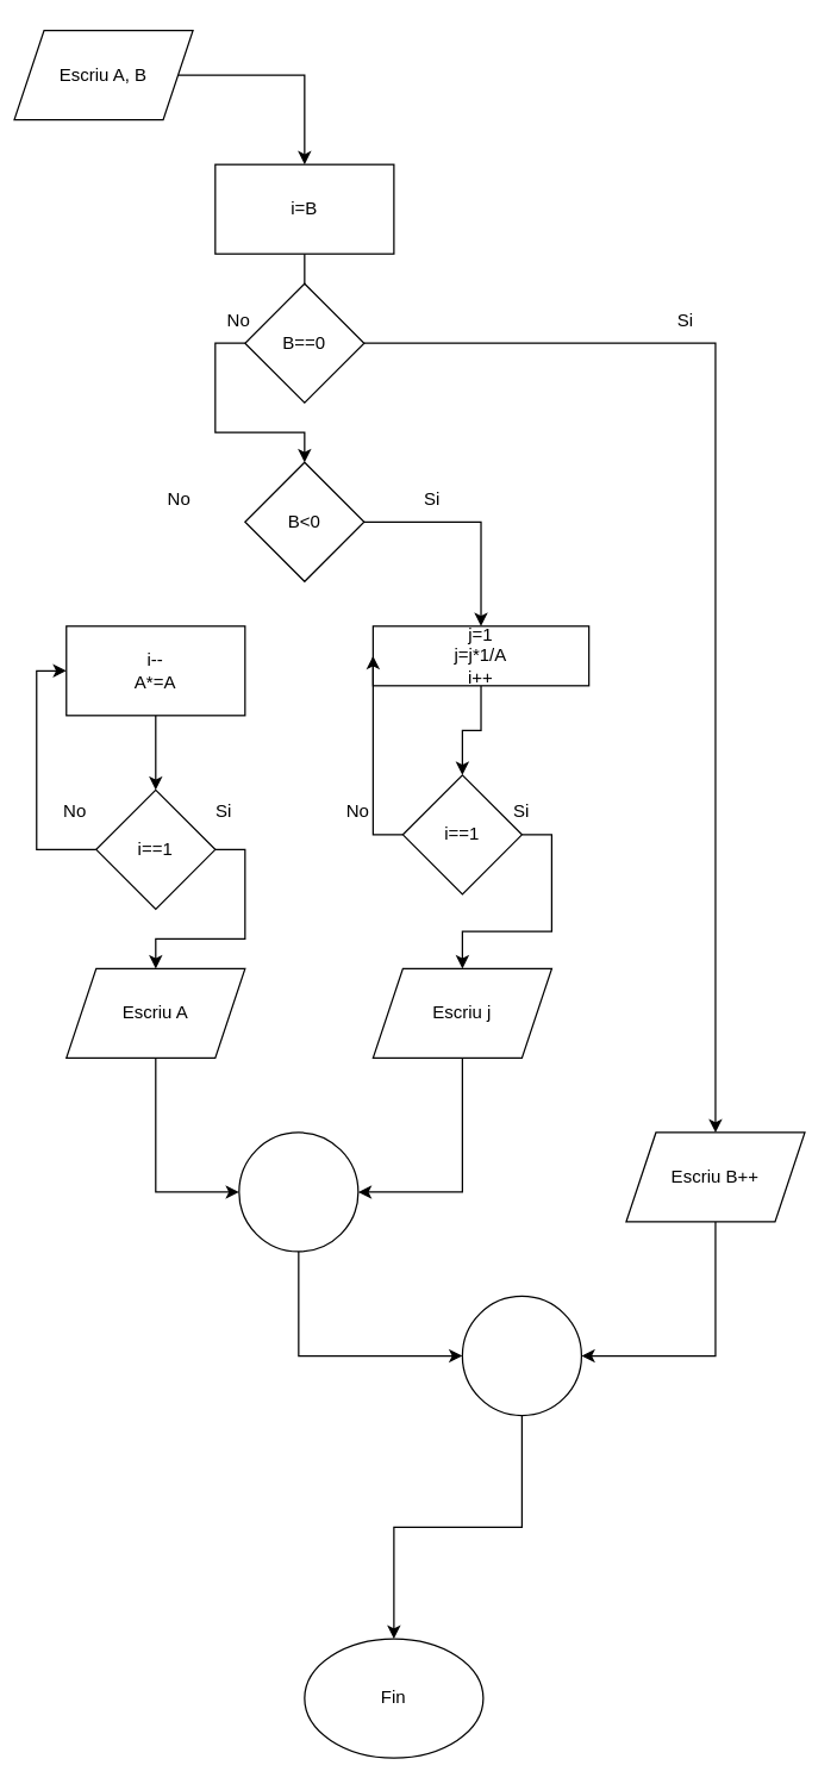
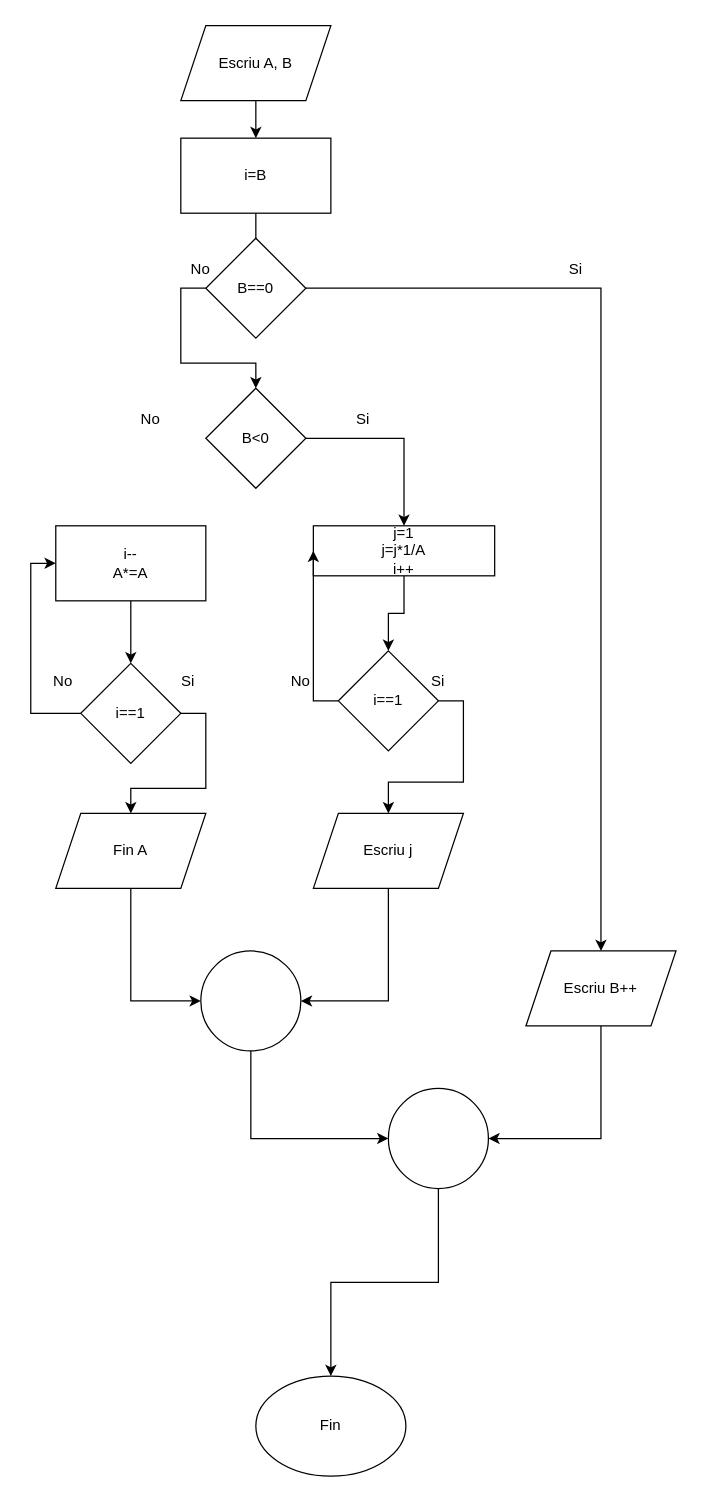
  <mxCell id="0" />
  <mxCell id="1" parent="0" />
  <mxCell id="2" style="edgeStyle=orthogonalEdgeStyle;rounded=0;orthogonalLoop=1;jettySize=auto;html=1;" parent="1" source="3" target="5" edge="1"><mxGeometry relative="1" as="geometry" /></mxCell>
- <mxCell id="3" value="Escriu A, B" style="shape=parallelogram;perimeter=parallelogramPerimeter;whiteSpace=wrap;html=1;fixedSize=1;" parent="1" vertex="1"><mxGeometry x="9" y="20" width="120" height="60" as="geometry" /></mxCell>
+ <mxCell id="3" value="Escriu A, B" style="shape=parallelogram;perimeter=parallelogramPerimeter;whiteSpace=wrap;html=1;fixedSize=1;" parent="1" vertex="1"><mxGeometry x="144" y="20" width="120" height="60" as="geometry" /></mxCell>
  <mxCell id="4" style="edgeStyle=orthogonalEdgeStyle;rounded=0;orthogonalLoop=1;jettySize=auto;html=1;entryX=0.5;entryY=0.25;entryDx=0;entryDy=0;entryPerimeter=0;" parent="1" source="5" target="27" edge="1"><mxGeometry relative="1" as="geometry" /></mxCell>
  <mxCell id="5" value="i=B" style="rounded=0;whiteSpace=wrap;html=1;" parent="1" vertex="1"><mxGeometry x="144" y="110" width="120" height="60" as="geometry" /></mxCell>
  <mxCell id="6" style="edgeStyle=orthogonalEdgeStyle;rounded=0;orthogonalLoop=1;jettySize=auto;html=1;" parent="1" source="7" target="16" edge="1"><mxGeometry relative="1" as="geometry" /></mxCell>
  <mxCell id="7" value="B&amp;lt;0" style="rhombus;whiteSpace=wrap;html=1;" parent="1" vertex="1"><mxGeometry x="164" y="310" width="80" height="80" as="geometry" /></mxCell>
  <mxCell id="8" style="edgeStyle=orthogonalEdgeStyle;rounded=0;orthogonalLoop=1;jettySize=auto;html=1;" parent="1" source="9" target="12" edge="1"><mxGeometry relative="1" as="geometry" /></mxCell>
  <mxCell id="9" value="i--&lt;br&gt;A*=A" style="rounded=0;whiteSpace=wrap;html=1;" parent="1" vertex="1"><mxGeometry x="44" y="420" width="120" height="60" as="geometry" /></mxCell>
  <mxCell id="10" style="edgeStyle=orthogonalEdgeStyle;rounded=0;orthogonalLoop=1;jettySize=auto;html=1;entryX=0;entryY=0.5;entryDx=0;entryDy=0;exitX=0;exitY=0.5;exitDx=0;exitDy=0;" parent="1" source="12" target="9" edge="1"><mxGeometry relative="1" as="geometry" /></mxCell>
  <mxCell id="11" style="edgeStyle=orthogonalEdgeStyle;rounded=0;orthogonalLoop=1;jettySize=auto;html=1;entryX=0.5;entryY=0;entryDx=0;entryDy=0;exitX=1;exitY=0.5;exitDx=0;exitDy=0;" parent="1" source="12" target="14" edge="1"><mxGeometry relative="1" as="geometry" /></mxCell>
  <mxCell id="12" value="i==1" style="rhombus;whiteSpace=wrap;html=1;" parent="1" vertex="1"><mxGeometry x="64" y="530" width="80" height="80" as="geometry" /></mxCell>
  <mxCell id="13" style="edgeStyle=orthogonalEdgeStyle;rounded=0;orthogonalLoop=1;jettySize=auto;html=1;entryX=0;entryY=0.5;entryDx=0;entryDy=0;" parent="1" source="14" target="23" edge="1"><mxGeometry relative="1" as="geometry" /></mxCell>
- <mxCell id="14" value="Escriu A" style="shape=parallelogram;perimeter=parallelogramPerimeter;whiteSpace=wrap;html=1;fixedSize=1;" parent="1" vertex="1"><mxGeometry x="44" y="650" width="120" height="60" as="geometry" /></mxCell>
+ <mxCell id="14" value="Fin A" style="shape=parallelogram;perimeter=parallelogramPerimeter;whiteSpace=wrap;html=1;fixedSize=1;" parent="1" vertex="1"><mxGeometry x="44" y="650" width="120" height="60" as="geometry" /></mxCell>
  <mxCell id="15" style="edgeStyle=orthogonalEdgeStyle;rounded=0;orthogonalLoop=1;jettySize=auto;html=1;entryX=0.5;entryY=0;entryDx=0;entryDy=0;" parent="1" source="16" target="19" edge="1"><mxGeometry relative="1" as="geometry" /></mxCell>
  <mxCell id="16" value="j=1&lt;br&gt;j=j*1/A&lt;br&gt;i++" style="rounded=0;whiteSpace=wrap;html=1;" parent="1" vertex="1"><mxGeometry x="250" y="420" width="145" height="40" as="geometry" /></mxCell>
  <mxCell id="17" style="edgeStyle=orthogonalEdgeStyle;rounded=0;orthogonalLoop=1;jettySize=auto;html=1;entryX=0;entryY=0.5;entryDx=0;entryDy=0;exitX=0;exitY=0.5;exitDx=0;exitDy=0;" parent="1" source="19" target="16" edge="1"><mxGeometry relative="1" as="geometry" /></mxCell>
  <mxCell id="18" style="edgeStyle=orthogonalEdgeStyle;rounded=0;orthogonalLoop=1;jettySize=auto;html=1;exitX=1;exitY=0.5;exitDx=0;exitDy=0;" parent="1" source="19" target="21" edge="1"><mxGeometry relative="1" as="geometry" /></mxCell>
  <mxCell id="19" value="i==1" style="rhombus;whiteSpace=wrap;html=1;" parent="1" vertex="1"><mxGeometry x="270" y="520" width="80" height="80" as="geometry" /></mxCell>
  <mxCell id="20" style="edgeStyle=orthogonalEdgeStyle;rounded=0;orthogonalLoop=1;jettySize=auto;html=1;entryX=1;entryY=0.5;entryDx=0;entryDy=0;exitX=0.5;exitY=1;exitDx=0;exitDy=0;" parent="1" source="21" target="23" edge="1"><mxGeometry relative="1" as="geometry" /></mxCell>
  <mxCell id="21" value="Escriu j" style="shape=parallelogram;perimeter=parallelogramPerimeter;whiteSpace=wrap;html=1;fixedSize=1;" parent="1" vertex="1"><mxGeometry x="250" y="650" width="120" height="60" as="geometry" /></mxCell>
  <mxCell id="22" style="edgeStyle=orthogonalEdgeStyle;rounded=0;orthogonalLoop=1;jettySize=auto;html=1;entryX=0;entryY=0.5;entryDx=0;entryDy=0;exitX=0.5;exitY=1;exitDx=0;exitDy=0;" parent="1" source="23" target="31" edge="1"><mxGeometry relative="1" as="geometry" /></mxCell>
  <mxCell id="23" value="" style="ellipse;whiteSpace=wrap;html=1;aspect=fixed;" parent="1" vertex="1"><mxGeometry x="160" y="760" width="80" height="80" as="geometry" /></mxCell>
  <mxCell id="24" value="Fin" style="ellipse;whiteSpace=wrap;html=1;" parent="1" vertex="1"><mxGeometry x="204" y="1100" width="120" height="80" as="geometry" /></mxCell>
  <mxCell id="25" style="edgeStyle=orthogonalEdgeStyle;rounded=0;orthogonalLoop=1;jettySize=auto;html=1;" parent="1" source="27" target="29" edge="1"><mxGeometry relative="1" as="geometry" /></mxCell>
  <mxCell id="26" style="edgeStyle=orthogonalEdgeStyle;rounded=0;orthogonalLoop=1;jettySize=auto;html=1;exitX=0;exitY=0.5;exitDx=0;exitDy=0;" parent="1" source="27" target="7" edge="1"><mxGeometry relative="1" as="geometry" /></mxCell>
  <mxCell id="27" value="B==0" style="rhombus;whiteSpace=wrap;html=1;" parent="1" vertex="1"><mxGeometry x="164" y="190" width="80" height="80" as="geometry" /></mxCell>
  <mxCell id="28" style="edgeStyle=orthogonalEdgeStyle;rounded=0;orthogonalLoop=1;jettySize=auto;html=1;entryX=1;entryY=0.5;entryDx=0;entryDy=0;exitX=0.5;exitY=1;exitDx=0;exitDy=0;" parent="1" source="29" target="31" edge="1"><mxGeometry relative="1" as="geometry" /></mxCell>
  <mxCell id="29" value="Escriu B++" style="shape=parallelogram;perimeter=parallelogramPerimeter;whiteSpace=wrap;html=1;fixedSize=1;" parent="1" vertex="1"><mxGeometry x="420" y="760" width="120" height="60" as="geometry" /></mxCell>
  <mxCell id="30" style="edgeStyle=orthogonalEdgeStyle;rounded=0;orthogonalLoop=1;jettySize=auto;html=1;" parent="1" source="31" target="24" edge="1"><mxGeometry relative="1" as="geometry" /></mxCell>
  <mxCell id="31" value="" style="ellipse;whiteSpace=wrap;html=1;aspect=fixed;" parent="1" vertex="1"><mxGeometry x="310" y="870" width="80" height="80" as="geometry" /></mxCell>
  <mxCell id="32" value="Si" style="text;html=1;strokeColor=none;fillColor=none;align=center;verticalAlign=middle;whiteSpace=wrap;rounded=0;" vertex="1" parent="1"><mxGeometry x="430" y="200" width="60" height="30" as="geometry" /></mxCell>
  <mxCell id="33" value="No" style="text;html=1;strokeColor=none;fillColor=none;align=center;verticalAlign=middle;whiteSpace=wrap;rounded=0;" vertex="1" parent="1"><mxGeometry x="130" y="200" width="60" height="30" as="geometry" /></mxCell>
  <mxCell id="34" value="Si" style="text;html=1;strokeColor=none;fillColor=none;align=center;verticalAlign=middle;whiteSpace=wrap;rounded=0;" vertex="1" parent="1"><mxGeometry x="260" y="320" width="60" height="30" as="geometry" /></mxCell>
  <mxCell id="35" value="No" style="text;html=1;strokeColor=none;fillColor=none;align=center;verticalAlign=middle;whiteSpace=wrap;rounded=0;" vertex="1" parent="1"><mxGeometry x="90" y="320" width="60" height="30" as="geometry" /></mxCell>
  <mxCell id="36" value="Si" style="text;html=1;strokeColor=none;fillColor=none;align=center;verticalAlign=middle;whiteSpace=wrap;rounded=0;" vertex="1" parent="1"><mxGeometry x="320" y="530" width="60" height="30" as="geometry" /></mxCell>
  <mxCell id="37" value="No" style="text;html=1;strokeColor=none;fillColor=none;align=center;verticalAlign=middle;whiteSpace=wrap;rounded=0;" vertex="1" parent="1"><mxGeometry x="210" y="530" width="60" height="30" as="geometry" /></mxCell>
  <mxCell id="38" value="Si" style="text;html=1;strokeColor=none;fillColor=none;align=center;verticalAlign=middle;whiteSpace=wrap;rounded=0;" vertex="1" parent="1"><mxGeometry x="120" y="530" width="60" height="30" as="geometry" /></mxCell>
  <mxCell id="39" value="No" style="text;html=1;strokeColor=none;fillColor=none;align=center;verticalAlign=middle;whiteSpace=wrap;rounded=0;" vertex="1" parent="1"><mxGeometry x="20" y="530" width="60" height="30" as="geometry" /></mxCell>
